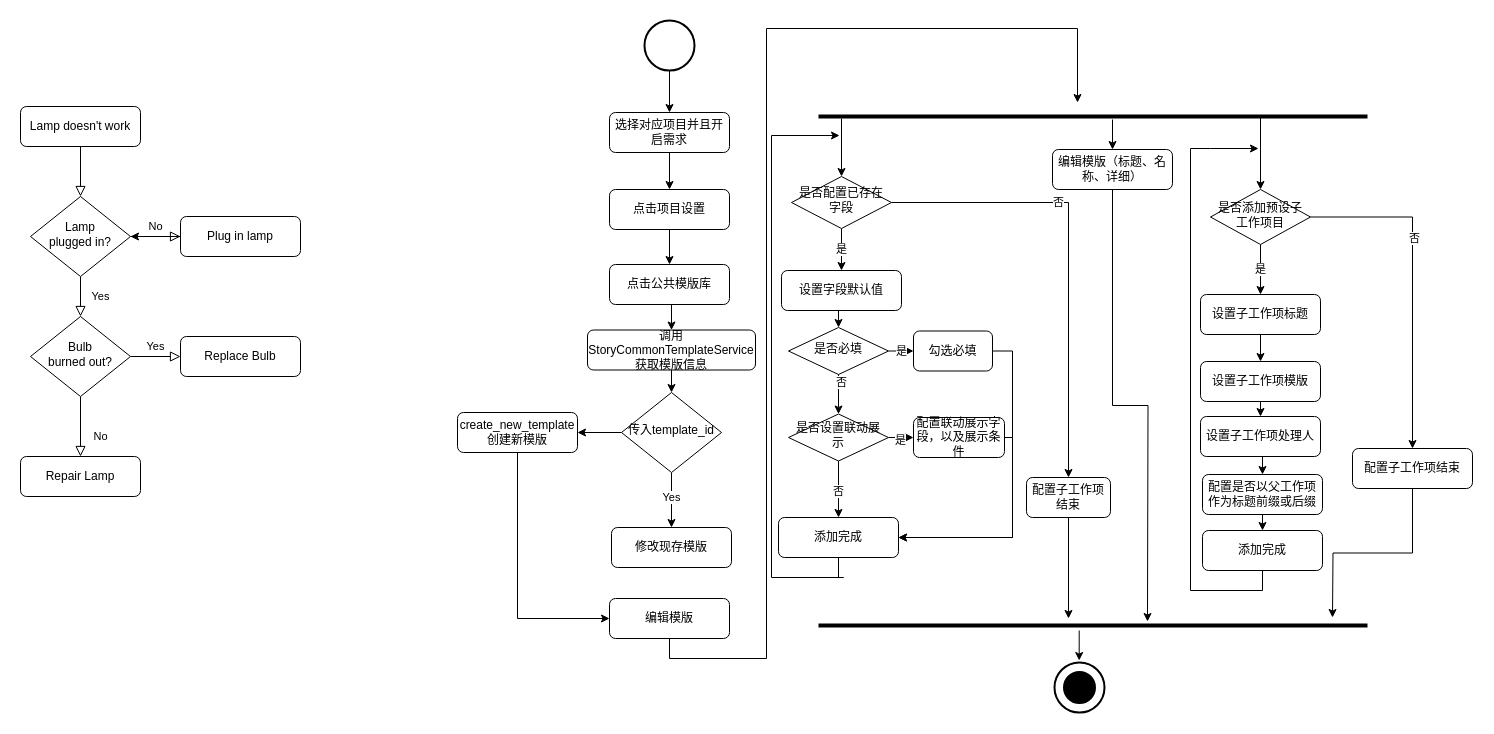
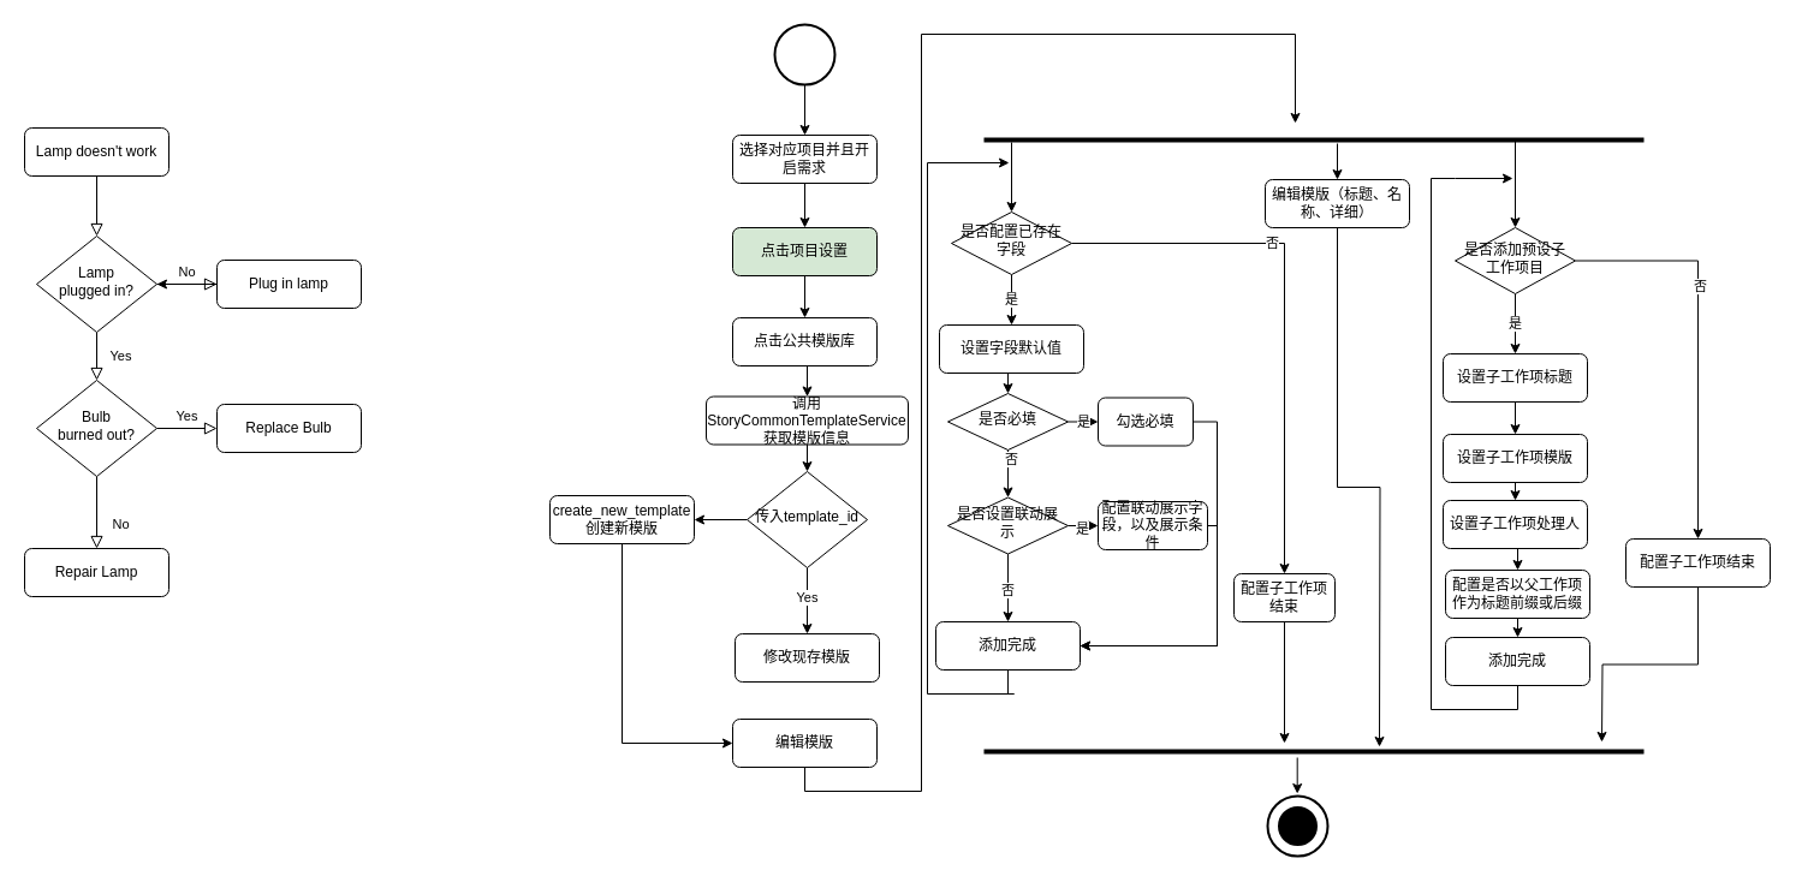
  <mxCell id="0" />
  <mxCell id="1" parent="0" />
  <mxCell id="2" value="" style="rounded=0;html=1;jettySize=auto;orthogonalLoop=1;fontSize=11;endArrow=block;endFill=0;endSize=8;strokeWidth=1;shadow=0;labelBackgroundColor=none;edgeStyle=orthogonalEdgeStyle;" parent="1" source="3" target="6" edge="1"><mxGeometry relative="1" as="geometry" /></mxCell>
  <mxCell id="3" value="Lamp doesn't work" style="rounded=1;whiteSpace=wrap;html=1;fontSize=12;glass=0;strokeWidth=1;shadow=0;" parent="1" vertex="1"><mxGeometry x="20" y="106" width="120" height="40" as="geometry" /></mxCell>
  <mxCell id="4" value="Yes" style="rounded=0;html=1;jettySize=auto;orthogonalLoop=1;fontSize=11;endArrow=block;endFill=0;endSize=8;strokeWidth=1;shadow=0;labelBackgroundColor=none;edgeStyle=orthogonalEdgeStyle;" parent="1" source="6" target="11" edge="1"><mxGeometry y="20" relative="1" as="geometry"><mxPoint as="offset" /></mxGeometry></mxCell>
  <mxCell id="5" value="No" style="edgeStyle=orthogonalEdgeStyle;rounded=0;html=1;jettySize=auto;orthogonalLoop=1;fontSize=11;endArrow=block;endFill=0;endSize=8;strokeWidth=1;shadow=0;labelBackgroundColor=none;" parent="1" source="6" target="8" edge="1"><mxGeometry y="10" relative="1" as="geometry"><mxPoint as="offset" /></mxGeometry></mxCell>
  <mxCell id="6" value="Lamp&lt;br&gt;plugged in?" style="rhombus;whiteSpace=wrap;html=1;shadow=0;fontFamily=Helvetica;fontSize=12;align=center;strokeWidth=1;spacing=6;spacingTop=-4;" parent="1" vertex="1"><mxGeometry x="30" y="196" width="100" height="80" as="geometry" /></mxCell>
  <mxCell id="7" value="" style="edgeStyle=orthogonalEdgeStyle;rounded=0;orthogonalLoop=1;jettySize=auto;html=1;" edge="1" parent="1" source="8" target="6"><mxGeometry relative="1" as="geometry" /></mxCell>
  <mxCell id="8" value="Plug in lamp" style="rounded=1;whiteSpace=wrap;html=1;fontSize=12;glass=0;strokeWidth=1;shadow=0;" parent="1" vertex="1"><mxGeometry x="180" y="216" width="120" height="40" as="geometry" /></mxCell>
  <mxCell id="9" value="No" style="rounded=0;html=1;jettySize=auto;orthogonalLoop=1;fontSize=11;endArrow=block;endFill=0;endSize=8;strokeWidth=1;shadow=0;labelBackgroundColor=none;edgeStyle=orthogonalEdgeStyle;" parent="1" source="11" target="12" edge="1"><mxGeometry x="0.333" y="20" relative="1" as="geometry"><mxPoint as="offset" /></mxGeometry></mxCell>
  <mxCell id="10" value="Yes" style="edgeStyle=orthogonalEdgeStyle;rounded=0;html=1;jettySize=auto;orthogonalLoop=1;fontSize=11;endArrow=block;endFill=0;endSize=8;strokeWidth=1;shadow=0;labelBackgroundColor=none;" parent="1" source="11" target="13" edge="1"><mxGeometry y="10" relative="1" as="geometry"><mxPoint as="offset" /></mxGeometry></mxCell>
  <mxCell id="11" value="Bulb&lt;br&gt;burned out?" style="rhombus;whiteSpace=wrap;html=1;shadow=0;fontFamily=Helvetica;fontSize=12;align=center;strokeWidth=1;spacing=6;spacingTop=-4;" parent="1" vertex="1"><mxGeometry x="30" y="316" width="100" height="80" as="geometry" /></mxCell>
  <mxCell id="12" value="Repair Lamp" style="rounded=1;whiteSpace=wrap;html=1;fontSize=12;glass=0;strokeWidth=1;shadow=0;" parent="1" vertex="1"><mxGeometry x="20" y="456" width="120" height="40" as="geometry" /></mxCell>
  <mxCell id="13" value="Replace Bulb" style="rounded=1;whiteSpace=wrap;html=1;fontSize=12;glass=0;strokeWidth=1;shadow=0;" parent="1" vertex="1"><mxGeometry x="180" y="336" width="120" height="40" as="geometry" /></mxCell>
  <mxCell id="14" value="" style="group" parent="1" vertex="1" connectable="0"><mxGeometry x="1054" y="662" width="50" height="50" as="geometry" /></mxCell>
  <mxCell id="15" value="" style="strokeWidth=2;html=1;shape=mxgraph.flowchart.start_2;whiteSpace=wrap;aspect=fixed;" parent="14" vertex="1"><mxGeometry width="50" height="50" as="geometry" /></mxCell>
  <mxCell id="16" value="" style="strokeWidth=2;html=1;shape=mxgraph.flowchart.start_2;whiteSpace=wrap;aspect=fixed;fillColor=#000000;" parent="14" vertex="1"><mxGeometry x="9.5" y="9.5" width="31" height="31" as="geometry" /></mxCell>
  <mxCell id="17" style="edgeStyle=orthogonalEdgeStyle;rounded=0;orthogonalLoop=1;jettySize=auto;html=1;exitX=0.5;exitY=1;exitDx=0;exitDy=0;exitPerimeter=0;entryX=0.5;entryY=0;entryDx=0;entryDy=0;" edge="1" parent="1" source="18" target="20"><mxGeometry relative="1" as="geometry" /></mxCell>
  <mxCell id="18" value="" style="strokeWidth=2;html=1;shape=mxgraph.flowchart.start_2;whiteSpace=wrap;aspect=fixed;" parent="1" vertex="1"><mxGeometry x="644" y="20" width="50" height="50" as="geometry" /></mxCell>
  <mxCell id="19" style="edgeStyle=orthogonalEdgeStyle;rounded=0;orthogonalLoop=1;jettySize=auto;html=1;exitX=0.5;exitY=1;exitDx=0;exitDy=0;entryX=0.5;entryY=0;entryDx=0;entryDy=0;" edge="1" parent="1" source="20" target="22"><mxGeometry relative="1" as="geometry" /></mxCell>
  <mxCell id="20" value="选择对应项目并且开启需求" style="rounded=1;whiteSpace=wrap;html=1;fontSize=12;glass=0;strokeWidth=1;shadow=0;" vertex="1" parent="1"><mxGeometry x="609" y="112" width="120" height="40" as="geometry" /></mxCell>
  <mxCell id="21" style="edgeStyle=orthogonalEdgeStyle;rounded=0;orthogonalLoop=1;jettySize=auto;html=1;exitX=0.5;exitY=1;exitDx=0;exitDy=0;entryX=0.5;entryY=0;entryDx=0;entryDy=0;" edge="1" parent="1" source="22" target="24"><mxGeometry relative="1" as="geometry" /></mxCell>
- <mxCell id="22" value="点击项目设置" style="rounded=1;whiteSpace=wrap;html=1;fontSize=12;glass=0;strokeWidth=1;shadow=0;" vertex="1" parent="1"><mxGeometry x="609" y="189" width="120" height="40" as="geometry" /></mxCell>
+ <mxCell id="22" value="点击项目设置" style="rounded=1;whiteSpace=wrap;html=1;fontSize=12;glass=0;strokeWidth=1;shadow=0;fillColor=#d5e8d4;" vertex="1" parent="1"><mxGeometry x="609" y="189" width="120" height="40" as="geometry" /></mxCell>
  <mxCell id="23" style="edgeStyle=orthogonalEdgeStyle;rounded=0;orthogonalLoop=1;jettySize=auto;html=1;exitX=0.5;exitY=1;exitDx=0;exitDy=0;entryX=0.5;entryY=0;entryDx=0;entryDy=0;" edge="1" parent="1" source="24" target="31"><mxGeometry relative="1" as="geometry" /></mxCell>
  <mxCell id="24" value="点击公共模版库" style="rounded=1;whiteSpace=wrap;html=1;fontSize=12;glass=0;strokeWidth=1;shadow=0;" vertex="1" parent="1"><mxGeometry x="609" y="264" width="120" height="40" as="geometry" /></mxCell>
  <mxCell id="25" style="edgeStyle=orthogonalEdgeStyle;rounded=0;orthogonalLoop=1;jettySize=auto;html=1;exitX=0.5;exitY=1;exitDx=0;exitDy=0;entryX=0.5;entryY=0;entryDx=0;entryDy=0;" edge="1" parent="1" source="26"><mxGeometry relative="1" as="geometry"><mxPoint x="1077" y="102" as="targetPoint" /><Array as="points"><mxPoint x="669" y="658" /><mxPoint x="766" y="658" /><mxPoint x="766" y="28" /><mxPoint x="1077" y="28" /></Array></mxGeometry></mxCell>
  <mxCell id="26" value="编辑模版" style="rounded=1;whiteSpace=wrap;html=1;fontSize=12;glass=0;strokeWidth=1;shadow=0;" vertex="1" parent="1"><mxGeometry x="609" y="598" width="120" height="40" as="geometry" /></mxCell>
  <mxCell id="27" style="edgeStyle=orthogonalEdgeStyle;rounded=0;orthogonalLoop=1;jettySize=auto;html=1;exitX=0.5;exitY=1;exitDx=0;exitDy=0;entryX=0;entryY=0.5;entryDx=0;entryDy=0;" edge="1" parent="1" source="28" target="26"><mxGeometry relative="1" as="geometry" /></mxCell>
  <mxCell id="28" value="create_new_template&lt;div&gt;创建新模版&lt;/div&gt;" style="rounded=1;whiteSpace=wrap;html=1;fontSize=12;glass=0;strokeWidth=1;shadow=0;" vertex="1" parent="1"><mxGeometry x="457" y="412" width="120" height="40" as="geometry" /></mxCell>
  <mxCell id="29" value="修改现存模版" style="rounded=1;whiteSpace=wrap;html=1;fontSize=12;glass=0;strokeWidth=1;shadow=0;" vertex="1" parent="1"><mxGeometry x="611" y="527" width="120" height="40" as="geometry" /></mxCell>
  <mxCell id="30" style="edgeStyle=orthogonalEdgeStyle;rounded=0;orthogonalLoop=1;jettySize=auto;html=1;exitX=0.5;exitY=1;exitDx=0;exitDy=0;entryX=0.5;entryY=0;entryDx=0;entryDy=0;" edge="1" parent="1" source="31" target="35"><mxGeometry relative="1" as="geometry" /></mxCell>
  <mxCell id="31" value="调用StoryCommonTemplateService获取模版信息" style="rounded=1;whiteSpace=wrap;html=1;fontSize=12;glass=0;strokeWidth=1;shadow=0;" vertex="1" parent="1"><mxGeometry x="587" y="329.5" width="168" height="40" as="geometry" /></mxCell>
  <mxCell id="32" style="edgeStyle=orthogonalEdgeStyle;rounded=0;orthogonalLoop=1;jettySize=auto;html=1;exitX=0.5;exitY=1;exitDx=0;exitDy=0;entryX=0.5;entryY=0;entryDx=0;entryDy=0;" edge="1" parent="1" source="35" target="29"><mxGeometry relative="1" as="geometry" /></mxCell>
  <mxCell id="33" value="Yes" style="edgeLabel;html=1;align=center;verticalAlign=middle;resizable=0;points=[];" vertex="1" connectable="0" parent="32"><mxGeometry x="-0.127" y="-1" relative="1" as="geometry"><mxPoint as="offset" /></mxGeometry></mxCell>
  <mxCell id="34" style="edgeStyle=orthogonalEdgeStyle;rounded=0;orthogonalLoop=1;jettySize=auto;html=1;exitX=0;exitY=0.5;exitDx=0;exitDy=0;entryX=1;entryY=0.5;entryDx=0;entryDy=0;" edge="1" parent="1" source="35" target="28"><mxGeometry relative="1" as="geometry" /></mxCell>
  <mxCell id="35" value="传入template_id" style="rhombus;whiteSpace=wrap;html=1;shadow=0;fontFamily=Helvetica;fontSize=12;align=center;strokeWidth=1;spacing=6;spacingTop=-4;" vertex="1" parent="1"><mxGeometry x="621" y="392" width="100" height="80" as="geometry" /></mxCell>
  <mxCell id="36" value="" style="endArrow=none;html=1;rounded=0;strokeWidth=4;" edge="1" parent="1"><mxGeometry width="50" height="50" relative="1" as="geometry"><mxPoint x="818" y="116" as="sourcePoint" /><mxPoint x="1367" y="116" as="targetPoint" /></mxGeometry></mxCell>
  <mxCell id="37" style="edgeStyle=orthogonalEdgeStyle;rounded=0;orthogonalLoop=1;jettySize=auto;html=1;exitX=0.5;exitY=1;exitDx=0;exitDy=0;entryX=0.5;entryY=0;entryDx=0;entryDy=0;" edge="1" parent="1" source="38" target="47"><mxGeometry relative="1" as="geometry" /></mxCell>
  <mxCell id="38" value="设置子工作项标题" style="rounded=1;whiteSpace=wrap;html=1;fontSize=12;glass=0;strokeWidth=1;shadow=0;" vertex="1" parent="1"><mxGeometry x="1200" y="294" width="120" height="40" as="geometry" /></mxCell>
  <mxCell id="39" value="是" style="edgeStyle=orthogonalEdgeStyle;rounded=0;orthogonalLoop=1;jettySize=auto;html=1;exitX=0.5;exitY=1;exitDx=0;exitDy=0;entryX=0.5;entryY=0;entryDx=0;entryDy=0;" edge="1" parent="1" source="42" target="38"><mxGeometry relative="1" as="geometry" /></mxCell>
  <mxCell id="40" style="edgeStyle=orthogonalEdgeStyle;rounded=0;orthogonalLoop=1;jettySize=auto;html=1;exitX=1;exitY=0.5;exitDx=0;exitDy=0;entryX=0.5;entryY=0;entryDx=0;entryDy=0;" edge="1" parent="1" source="42" target="45"><mxGeometry relative="1" as="geometry" /></mxCell>
  <mxCell id="41" value="否" style="edgeLabel;html=1;align=center;verticalAlign=middle;resizable=0;points=[];" vertex="1" connectable="0" parent="40"><mxGeometry x="-0.265" y="1" relative="1" as="geometry"><mxPoint as="offset" /></mxGeometry></mxCell>
  <mxCell id="42" value="是否添加预设子工作项目" style="rhombus;whiteSpace=wrap;html=1;shadow=0;fontFamily=Helvetica;fontSize=12;align=center;strokeWidth=1;spacing=6;spacingTop=-4;" vertex="1" parent="1"><mxGeometry x="1210" y="189" width="100" height="55" as="geometry" /></mxCell>
  <mxCell id="43" value="" style="endArrow=none;html=1;rounded=0;strokeWidth=4;" edge="1" parent="1"><mxGeometry width="50" height="50" relative="1" as="geometry"><mxPoint x="818" y="625" as="sourcePoint" /><mxPoint x="1367" y="625" as="targetPoint" /></mxGeometry></mxCell>
  <mxCell id="44" style="edgeStyle=orthogonalEdgeStyle;rounded=0;orthogonalLoop=1;jettySize=auto;html=1;exitX=0.5;exitY=1;exitDx=0;exitDy=0;" edge="1" parent="1" source="45"><mxGeometry relative="1" as="geometry"><mxPoint x="1332" y="617" as="targetPoint" /></mxGeometry></mxCell>
  <mxCell id="45" value="配置子工作项结束" style="rounded=1;whiteSpace=wrap;html=1;fontSize=12;glass=0;strokeWidth=1;shadow=0;" vertex="1" parent="1"><mxGeometry x="1352" y="448" width="120" height="40" as="geometry" /></mxCell>
  <mxCell id="46" style="edgeStyle=orthogonalEdgeStyle;rounded=0;orthogonalLoop=1;jettySize=auto;html=1;exitX=0.5;exitY=1;exitDx=0;exitDy=0;entryX=0.5;entryY=0;entryDx=0;entryDy=0;" edge="1" parent="1" source="47" target="49"><mxGeometry relative="1" as="geometry" /></mxCell>
  <mxCell id="47" value="设置子工作项模版" style="rounded=1;whiteSpace=wrap;html=1;fontSize=12;glass=0;strokeWidth=1;shadow=0;" vertex="1" parent="1"><mxGeometry x="1200" y="361" width="120" height="40" as="geometry" /></mxCell>
  <mxCell id="48" style="edgeStyle=orthogonalEdgeStyle;rounded=0;orthogonalLoop=1;jettySize=auto;html=1;exitX=0.5;exitY=1;exitDx=0;exitDy=0;entryX=0.5;entryY=0;entryDx=0;entryDy=0;" edge="1" parent="1" source="49" target="51"><mxGeometry relative="1" as="geometry" /></mxCell>
  <mxCell id="49" value="设置子工作项处理人" style="rounded=1;whiteSpace=wrap;html=1;fontSize=12;glass=0;strokeWidth=1;shadow=0;" vertex="1" parent="1"><mxGeometry x="1200" y="416" width="120" height="40" as="geometry" /></mxCell>
  <mxCell id="50" style="edgeStyle=orthogonalEdgeStyle;rounded=0;orthogonalLoop=1;jettySize=auto;html=1;exitX=0.5;exitY=1;exitDx=0;exitDy=0;entryX=0.5;entryY=0;entryDx=0;entryDy=0;" edge="1" parent="1" source="51" target="53"><mxGeometry relative="1" as="geometry" /></mxCell>
  <mxCell id="51" value="配置是否以父工作项作为标题前缀或后缀" style="rounded=1;whiteSpace=wrap;html=1;fontSize=12;glass=0;strokeWidth=1;shadow=0;" vertex="1" parent="1"><mxGeometry x="1202" y="474" width="120" height="40" as="geometry" /></mxCell>
  <mxCell id="52" style="rounded=0;orthogonalLoop=1;jettySize=auto;html=1;exitX=0.5;exitY=1;exitDx=0;exitDy=0;elbow=vertical;edgeStyle=orthogonalEdgeStyle;" edge="1" parent="1" source="53"><mxGeometry relative="1" as="geometry"><mxPoint x="1258" y="148" as="targetPoint" /><Array as="points"><mxPoint x="1262" y="590" /><mxPoint x="1190" y="590" /><mxPoint x="1190" y="148" /><mxPoint x="1210" y="148" /></Array></mxGeometry></mxCell>
  <mxCell id="53" value="添加完成" style="rounded=1;whiteSpace=wrap;html=1;fontSize=12;glass=0;strokeWidth=1;shadow=0;" vertex="1" parent="1"><mxGeometry x="1202" y="530" width="120" height="40" as="geometry" /></mxCell>
  <mxCell id="54" value="" style="endArrow=classic;html=1;rounded=0;entryX=0.5;entryY=0;entryDx=0;entryDy=0;" edge="1" parent="1" target="42"><mxGeometry width="50" height="50" relative="1" as="geometry"><mxPoint x="1260" y="116" as="sourcePoint" /><mxPoint x="1136" y="303" as="targetPoint" /></mxGeometry></mxCell>
  <mxCell id="55" style="edgeStyle=orthogonalEdgeStyle;rounded=0;orthogonalLoop=1;jettySize=auto;html=1;exitX=0.5;exitY=1;exitDx=0;exitDy=0;entryX=0.5;entryY=0;entryDx=0;entryDy=0;" edge="1" parent="1" source="56" target="69"><mxGeometry relative="1" as="geometry" /></mxCell>
  <mxCell id="56" value="设置字段默认值" style="rounded=1;whiteSpace=wrap;html=1;fontSize=12;glass=0;strokeWidth=1;shadow=0;" vertex="1" parent="1"><mxGeometry x="781" y="270" width="120" height="40" as="geometry" /></mxCell>
  <mxCell id="57" value="是" style="edgeStyle=orthogonalEdgeStyle;rounded=0;orthogonalLoop=1;jettySize=auto;html=1;exitX=0.5;exitY=1;exitDx=0;exitDy=0;entryX=0.5;entryY=0;entryDx=0;entryDy=0;" edge="1" parent="1" source="60" target="56"><mxGeometry relative="1" as="geometry" /></mxCell>
  <mxCell id="58" style="edgeStyle=orthogonalEdgeStyle;rounded=0;orthogonalLoop=1;jettySize=auto;html=1;exitX=1;exitY=0.5;exitDx=0;exitDy=0;entryX=0.5;entryY=0;entryDx=0;entryDy=0;" edge="1" parent="1" source="60" target="62"><mxGeometry relative="1" as="geometry" /></mxCell>
  <mxCell id="59" value="否" style="edgeLabel;html=1;align=center;verticalAlign=middle;resizable=0;points=[];" vertex="1" connectable="0" parent="58"><mxGeometry x="-0.265" y="1" relative="1" as="geometry"><mxPoint as="offset" /></mxGeometry></mxCell>
  <mxCell id="60" value="是否配置已存在字段" style="rhombus;whiteSpace=wrap;html=1;shadow=0;fontFamily=Helvetica;fontSize=12;align=center;strokeWidth=1;spacing=6;spacingTop=-4;" vertex="1" parent="1"><mxGeometry x="791" y="176" width="100" height="52" as="geometry" /></mxCell>
  <mxCell id="61" style="edgeStyle=orthogonalEdgeStyle;rounded=0;orthogonalLoop=1;jettySize=auto;html=1;exitX=0.5;exitY=1;exitDx=0;exitDy=0;" edge="1" parent="1" source="62"><mxGeometry relative="1" as="geometry"><mxPoint x="1068" y="618" as="targetPoint" /></mxGeometry></mxCell>
  <mxCell id="62" value="配置子工作项结束" style="rounded=1;whiteSpace=wrap;html=1;fontSize=12;glass=0;strokeWidth=1;shadow=0;" vertex="1" parent="1"><mxGeometry x="1026" y="477" width="84" height="40" as="geometry" /></mxCell>
  <mxCell id="63" style="rounded=0;orthogonalLoop=1;jettySize=auto;html=1;exitX=0.5;exitY=1;exitDx=0;exitDy=0;elbow=vertical;edgeStyle=orthogonalEdgeStyle;" edge="1" parent="1" source="64"><mxGeometry relative="1" as="geometry"><mxPoint x="839" y="135" as="targetPoint" /><Array as="points"><mxPoint x="843" y="577" /><mxPoint x="771" y="577" /><mxPoint x="771" y="135" /><mxPoint x="791" y="135" /></Array></mxGeometry></mxCell>
  <mxCell id="64" value="添加完成" style="rounded=1;whiteSpace=wrap;html=1;fontSize=12;glass=0;strokeWidth=1;shadow=0;" vertex="1" parent="1"><mxGeometry x="778" y="517" width="120" height="40" as="geometry" /></mxCell>
  <mxCell id="65" value="" style="endArrow=classic;html=1;rounded=0;entryX=0.5;entryY=0;entryDx=0;entryDy=0;" edge="1" parent="1" target="60"><mxGeometry width="50" height="50" relative="1" as="geometry"><mxPoint x="841" y="118" as="sourcePoint" /><mxPoint x="935" y="199" as="targetPoint" /></mxGeometry></mxCell>
  <mxCell id="66" style="edgeStyle=orthogonalEdgeStyle;rounded=0;orthogonalLoop=1;jettySize=auto;html=1;exitX=0.5;exitY=1;exitDx=0;exitDy=0;entryX=0.5;entryY=0;entryDx=0;entryDy=0;" edge="1" parent="1" source="69" target="74"><mxGeometry relative="1" as="geometry" /></mxCell>
  <mxCell id="67" value="否" style="edgeLabel;html=1;align=center;verticalAlign=middle;resizable=0;points=[];" vertex="1" connectable="0" parent="66"><mxGeometry x="-0.646" y="2" relative="1" as="geometry"><mxPoint as="offset" /></mxGeometry></mxCell>
  <mxCell id="68" value="是" style="edgeStyle=orthogonalEdgeStyle;rounded=0;orthogonalLoop=1;jettySize=auto;html=1;exitX=1;exitY=0.5;exitDx=0;exitDy=0;entryX=0;entryY=0.5;entryDx=0;entryDy=0;" edge="1" parent="1" source="69" target="76"><mxGeometry relative="1" as="geometry" /></mxCell>
  <mxCell id="69" value="是否必填" style="rhombus;whiteSpace=wrap;html=1;shadow=0;fontFamily=Helvetica;fontSize=12;align=center;strokeWidth=1;spacing=6;spacingTop=-4;" vertex="1" parent="1"><mxGeometry x="788" y="327" width="100" height="47" as="geometry" /></mxCell>
  <mxCell id="70" style="edgeStyle=orthogonalEdgeStyle;rounded=0;orthogonalLoop=1;jettySize=auto;html=1;exitX=0.5;exitY=1;exitDx=0;exitDy=0;entryX=0.5;entryY=0;entryDx=0;entryDy=0;" edge="1" parent="1" source="74" target="64"><mxGeometry relative="1" as="geometry" /></mxCell>
  <mxCell id="71" value="否" style="edgeLabel;html=1;align=center;verticalAlign=middle;resizable=0;points=[];" vertex="1" connectable="0" parent="70"><mxGeometry x="0.009" y="-1" relative="1" as="geometry"><mxPoint y="1" as="offset" /></mxGeometry></mxCell>
  <mxCell id="72" style="edgeStyle=orthogonalEdgeStyle;rounded=0;orthogonalLoop=1;jettySize=auto;html=1;exitX=1;exitY=0.5;exitDx=0;exitDy=0;entryX=0;entryY=0.5;entryDx=0;entryDy=0;" edge="1" parent="1" source="74" target="78"><mxGeometry relative="1" as="geometry" /></mxCell>
  <mxCell id="73" value="是" style="edgeLabel;html=1;align=center;verticalAlign=middle;resizable=0;points=[];" vertex="1" connectable="0" parent="72"><mxGeometry x="-0.12" y="-2" relative="1" as="geometry"><mxPoint as="offset" /></mxGeometry></mxCell>
  <mxCell id="74" value="是否设置联动展示" style="rhombus;whiteSpace=wrap;html=1;shadow=0;fontFamily=Helvetica;fontSize=12;align=center;strokeWidth=1;spacing=6;spacingTop=-4;" vertex="1" parent="1"><mxGeometry x="788" y="413.5" width="100" height="47" as="geometry" /></mxCell>
  <mxCell id="75" style="edgeStyle=orthogonalEdgeStyle;rounded=0;orthogonalLoop=1;jettySize=auto;html=1;exitX=1;exitY=0.5;exitDx=0;exitDy=0;entryX=1;entryY=0.5;entryDx=0;entryDy=0;" edge="1" parent="1" source="76" target="64"><mxGeometry relative="1" as="geometry" /></mxCell>
  <mxCell id="76" value="勾选必填" style="rounded=1;whiteSpace=wrap;html=1;fontSize=12;glass=0;strokeWidth=1;shadow=0;" vertex="1" parent="1"><mxGeometry x="913" y="330.5" width="79" height="40" as="geometry" /></mxCell>
  <mxCell id="77" style="edgeStyle=orthogonalEdgeStyle;rounded=0;orthogonalLoop=1;jettySize=auto;html=1;exitX=1;exitY=0.5;exitDx=0;exitDy=0;entryX=1;entryY=0.5;entryDx=0;entryDy=0;" edge="1" parent="1" source="78" target="64"><mxGeometry relative="1" as="geometry"><Array as="points"><mxPoint x="1012" y="437" /><mxPoint x="1012" y="537" /></Array></mxGeometry></mxCell>
  <mxCell id="78" value="配置联动展示字段，以及展示条件" style="rounded=1;whiteSpace=wrap;html=1;fontSize=12;glass=0;strokeWidth=1;shadow=0;" vertex="1" parent="1"><mxGeometry x="913" y="417" width="91" height="40" as="geometry" /></mxCell>
  <mxCell id="79" style="edgeStyle=orthogonalEdgeStyle;rounded=0;orthogonalLoop=1;jettySize=auto;html=1;exitX=0.5;exitY=1;exitDx=0;exitDy=0;" edge="1" parent="1" source="80"><mxGeometry relative="1" as="geometry"><mxPoint x="1147" y="621" as="targetPoint" /></mxGeometry></mxCell>
  <mxCell id="80" value="编辑模版（标题、名称、详细）" style="rounded=1;whiteSpace=wrap;html=1;fontSize=12;glass=0;strokeWidth=1;shadow=0;" vertex="1" parent="1"><mxGeometry x="1052" y="149" width="120" height="40" as="geometry" /></mxCell>
  <mxCell id="81" value="" style="endArrow=classic;html=1;rounded=0;entryX=0.5;entryY=0;entryDx=0;entryDy=0;" edge="1" parent="1" target="80"><mxGeometry width="50" height="50" relative="1" as="geometry"><mxPoint x="1112" y="119" as="sourcePoint" /><mxPoint x="1270" y="199" as="targetPoint" /></mxGeometry></mxCell>
  <mxCell id="82" value="" style="endArrow=classic;html=1;rounded=0;entryX=0.5;entryY=0;entryDx=0;entryDy=0;" edge="1" parent="1"><mxGeometry width="50" height="50" relative="1" as="geometry"><mxPoint x="1078.7" y="630" as="sourcePoint" /><mxPoint x="1078.7" y="660" as="targetPoint" /></mxGeometry></mxCell>
